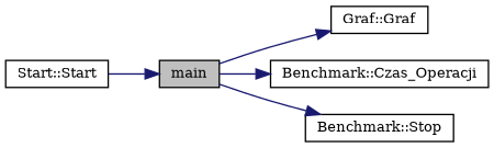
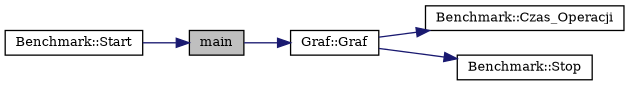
  digraph {
    fontname="DejaVu Serif"
    rankdir=LR
    node [color=black fillcolor=white fontname="DejaVu Serif" fontsize=10 shape=record style=filled]
    edge [color=midnightblue fontname="DejaVu Serif" fontsize=10 labelfontname=Helvetica labelfontsize=10 style=solid]
    n1 [fillcolor=grey75 fontcolor=black height=0.2 label=main width=0.4]
    n2 [height=0.2 label="Graf::Graf" width=0.4]
    n3 [height=0.2 label="Benchmark::Czas_Operacji" width=0.4]
    n4 [height=0.2 label="Benchmark::Stop" width=0.4]
-   n5 [height=0.2 label="Start::Start" width=0.4]
+   n5 [height=0.2 label="Benchmark::Start" width=0.4]
    n1 -> n2
-   n1 -> n3
-   n1 -> n4
+   n2 -> n3
+   n2 -> n4
    n5 -> n1
  }
